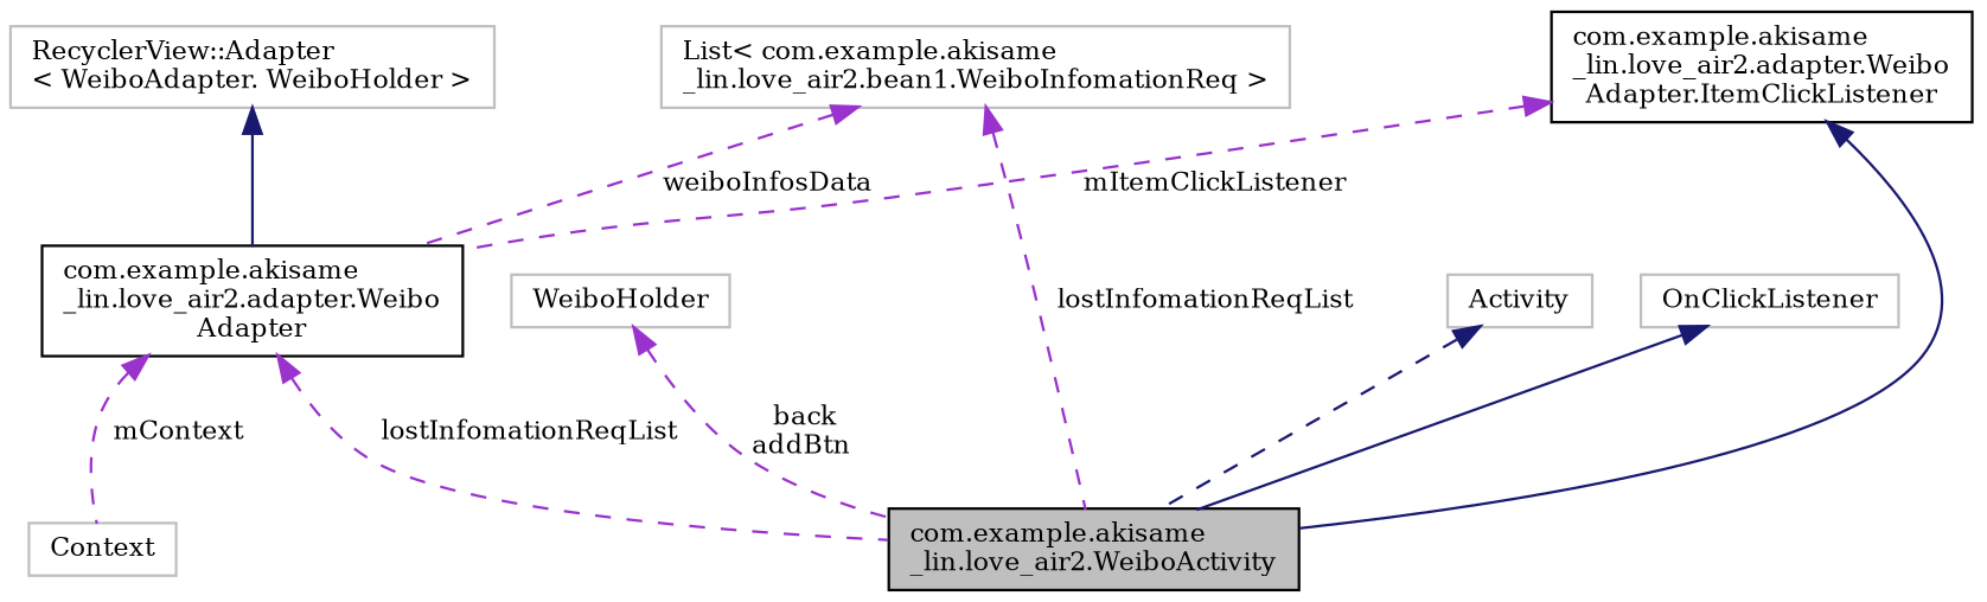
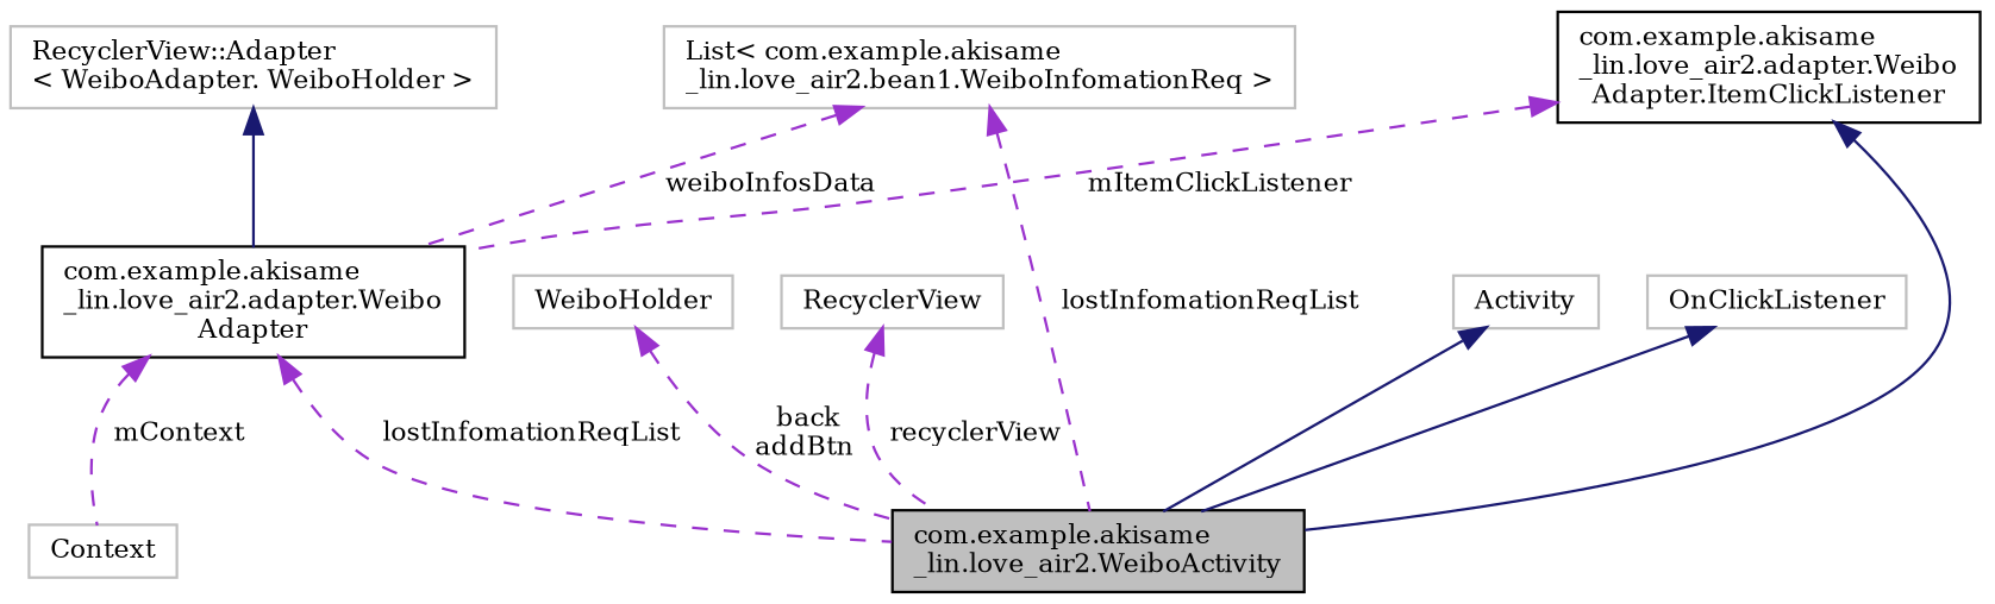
  digraph {
    fontname="DejaVu Serif"
    rankdir=TB
    node [color=grey75 fillcolor=white fontname="DejaVu Serif" fontsize=10 shape=record style=filled]
    edge [color=darkorchid3 dir=back fontname="DejaVu Serif" fontsize=10 labelfontname=Helvetica labelfontsize=10 style=dashed]
    n1 [color=black fillcolor=grey75 fontcolor=black height=0.2 label="com.example.akisame\l_lin.love_air2.WeiboActivity" width=0.4]
    n2 [height=0.2 label=Activity width=0.4]
    n3 [height=0.2 label=OnClickListener width=0.4]
    n4 [color=black height=0.2 label="com.example.akisame\l_lin.love_air2.adapter.Weibo\lAdapter.ItemClickListener" width=0.4]
    n5 [color=black height=0.2 label="com.example.akisame\l_lin.love_air2.adapter.Weibo\lAdapter" width=0.4]
    n6 [height=0.2 label=Context width=0.4]
    n7 [height=0.2 label=WeiboHolder width=0.4]
+   n8 [height=0.2 label=RecyclerView width=0.4]
    n9 [height=0.2 label="List\< com.example.akisame\l_lin.love_air2.bean1.WeiboInfomationReq \>" width=0.4]
    n10 [height=0.2 label="RecyclerView::Adapter\l\< WeiboAdapter. WeiboHolder \>" width=0.4]
-   n2 -> n1 [color=midnightblue]
+   n2 -> n1 [color=midnightblue style=solid]
    n3 -> n1 [color=midnightblue style=solid]
    n4 -> n1 [color=midnightblue style=solid]
    n4 -> n5 [label=" mItemClickListener"]
    n5 -> n1 [label=" lostInfomationReqList"]
    n5 -> n6 [label=" mContext"]
    n7 -> n1 [label=" back\naddBtn"]
+   n8 -> n1 [label=" recyclerView"]
    n9 -> n1 [label=" lostInfomationReqList"]
    n9 -> n5 [label=" weiboInfosData"]
    n10 -> n5 [color=midnightblue style=solid]
  }
